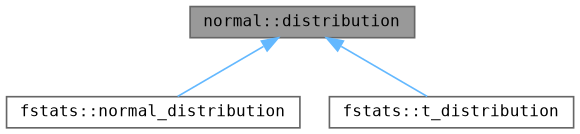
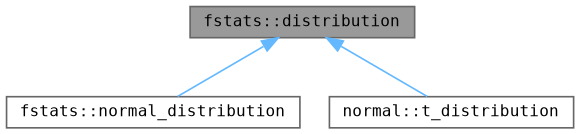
  digraph {
    fontname="DejaVu Sans Mono"
    node [color=gray40 fillcolor=white fontname="DejaVu Sans Mono" fontsize=10 shape=box style=filled]
    edge [color=steelblue1 dir=back fontname="DejaVu Sans Mono" fontsize=10 labelfontname=Helvetica labelfontsize=10 style=solid]
-   n1 [fillcolor=grey60 fontcolor=black height=0.2 label="normal::distribution" width=0.4]
+   n1 [fillcolor=grey60 fontcolor=black height=0.2 label="fstats::distribution" width=0.4]
    n2 [height=0.2 label="fstats::normal_distribution" width=0.4]
-   n3 [height=0.2 label="fstats::t_distribution" width=0.4]
+   n3 [height=0.2 label="normal::t_distribution" width=0.4]
    n1 -> n2
    n1 -> n3
  }
